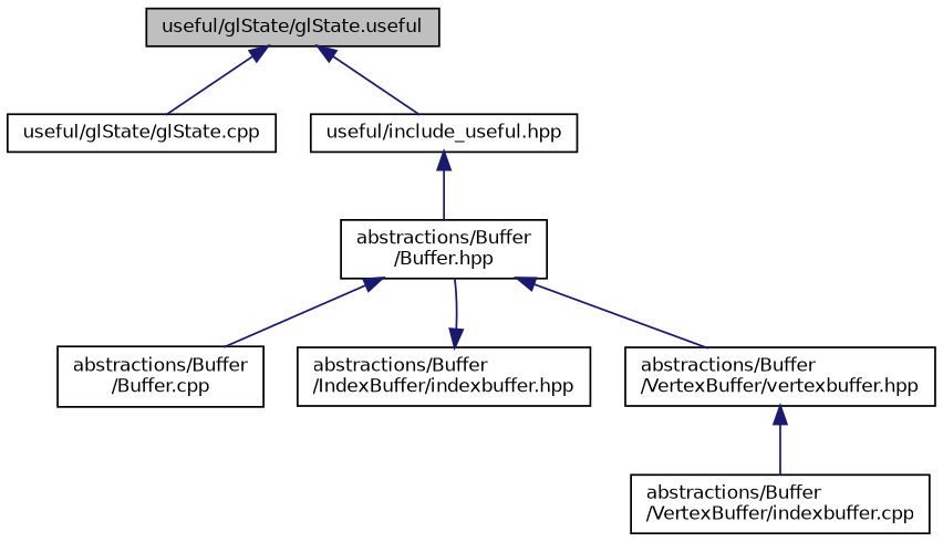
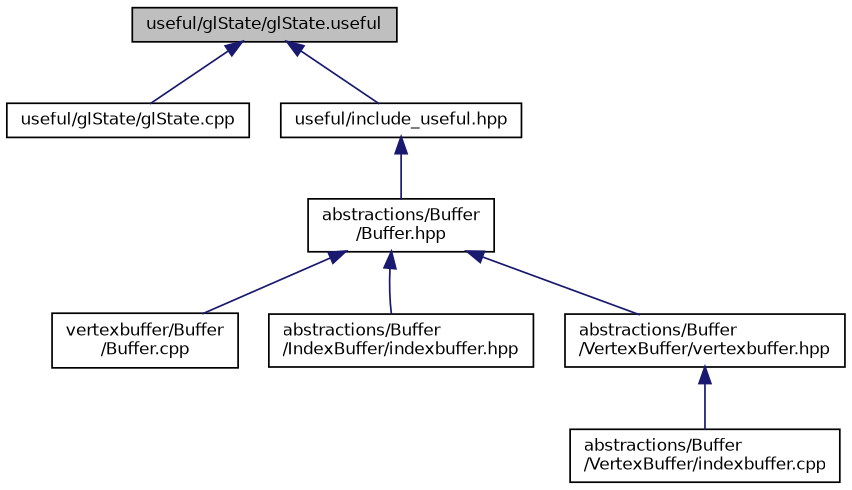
  digraph {
    node [color=black fillcolor=white fontname=Helvetica fontsize=10 shape=record style=filled]
    edge [color=midnightblue dir=back fontname=Helvetica fontsize=10 labelfontname=Helvetica labelfontsize=10 style=solid]
    n1 [fillcolor=grey75 fontcolor=black height=0.2 label="useful/glState/glState.useful" width=0.4]
    n2 [height=0.2 label="useful/glState/glState.cpp" width=0.4]
    n3 [height=0.2 label="useful/include_useful.hpp" width=0.4]
    n4 [height=0.2 label="abstractions/Buffer\l/Buffer.hpp" width=0.4]
-   n5 [height=0.2 label="abstractions/Buffer\l/Buffer.cpp" width=0.4]
+   n5 [height=0.2 label="vertexbuffer/Buffer\l/Buffer.cpp" width=0.4]
    n6 [height=0.2 label="abstractions/Buffer\l/IndexBuffer/indexbuffer.hpp" width=0.4]
    n7 [height=0.2 label="abstractions/Buffer\l/VertexBuffer/vertexbuffer.hpp" width=0.4]
    n8 [height=0.2 label="abstractions/Buffer\l/VertexBuffer/indexbuffer.cpp" width=0.4]
    n1 -> n2
    n1 -> n3
    n3 -> n4
    n4 -> n5
-   n6 -> n4
+   n4 -> n6
    n4 -> n7
    n7 -> n8
  }
